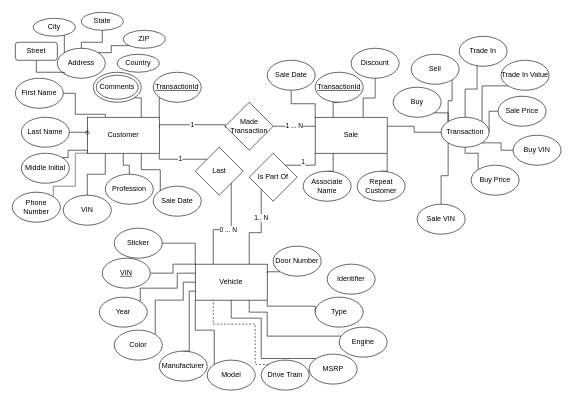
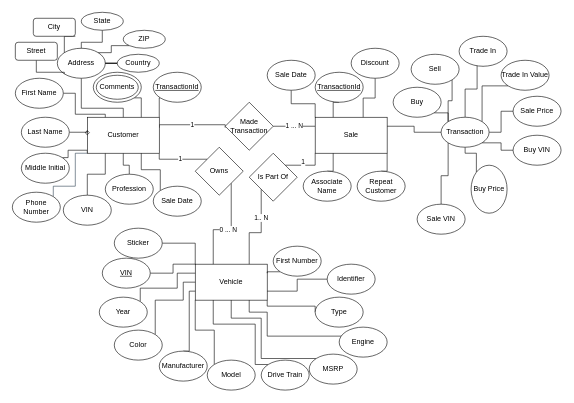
  <mxCell id="0" />
  <mxCell id="1" parent="0" />
  <mxCell id="2" style="edgeStyle=orthogonalEdgeStyle;rounded=0;orthogonalLoop=1;jettySize=auto;html=1;exitX=0;exitY=1;exitDx=0;exitDy=0;entryX=1;entryY=0;entryDx=0;entryDy=0;endArrow=none;endFill=0;" parent="1" source="8" target="26" edge="1"><mxGeometry relative="1" as="geometry"><Array as="points"><mxPoint x="113" y="250" /></Array></mxGeometry></mxCell>
  <mxCell id="3" style="edgeStyle=orthogonalEdgeStyle;rounded=0;orthogonalLoop=1;jettySize=auto;html=1;endArrow=none;endFill=0;exitX=0.5;exitY=1;exitDx=0;exitDy=0;" parent="1" source="8" target="28" edge="1"><mxGeometry relative="1" as="geometry"><mxPoint x="205" y="260" as="sourcePoint" /></mxGeometry></mxCell>
  <mxCell id="4" style="edgeStyle=orthogonalEdgeStyle;rounded=0;orthogonalLoop=1;jettySize=auto;html=1;exitX=0.25;exitY=1;exitDx=0;exitDy=0;entryX=0.5;entryY=0;entryDx=0;entryDy=0;endArrow=none;endFill=0;" parent="1" source="8" target="27" edge="1"><mxGeometry relative="1" as="geometry" /></mxCell>
  <mxCell id="5" value="1" style="edgeStyle=orthogonalEdgeStyle;rounded=0;orthogonalLoop=1;jettySize=auto;html=1;exitX=1;exitY=0.25;exitDx=0;exitDy=0;entryX=0;entryY=0.5;entryDx=0;entryDy=0;endArrow=none;endFill=0;" parent="1" edge="1"><mxGeometry relative="1" as="geometry"><mxPoint x="265" y="212.5" as="sourcePoint" /><mxPoint x="375" y="212.5" as="targetPoint" /><Array as="points"><mxPoint x="375" y="207.5" /></Array></mxGeometry></mxCell>
  <mxCell id="6" value="1" style="edgeStyle=orthogonalEdgeStyle;rounded=0;orthogonalLoop=1;jettySize=auto;html=1;exitX=1;exitY=1;exitDx=0;exitDy=0;entryX=0;entryY=0;entryDx=0;entryDy=0;endArrow=none;endFill=0;" parent="1" source="8" target="70" edge="1"><mxGeometry relative="1" as="geometry"><Array as="points"><mxPoint x="265" y="265" /></Array></mxGeometry></mxCell>
  <mxCell id="7" style="edgeStyle=orthogonalEdgeStyle;rounded=0;orthogonalLoop=1;jettySize=auto;html=1;exitX=0;exitY=1;exitDx=0;exitDy=0;entryX=1;entryY=0;entryDx=0;entryDy=0;endArrow=none;endFill=0;fillColor=#647687;strokeColor=#314354;" parent="1" source="8" target="73" edge="1"><mxGeometry relative="1" as="geometry"><Array as="points"><mxPoint x="125" y="255" /><mxPoint x="125" y="310" /><mxPoint x="88" y="310" /></Array></mxGeometry></mxCell>
  <mxCell id="8" value="Customer" style="rounded=0;whiteSpace=wrap;html=1;" parent="1" vertex="1"><mxGeometry x="145" y="195" width="120" height="60" as="geometry" /></mxCell>
+ <mxCell id="9" style="edgeStyle=orthogonalEdgeStyle;rounded=0;orthogonalLoop=1;jettySize=auto;html=1;exitX=0.5;exitY=1;exitDx=0;exitDy=0;endArrow=none;endFill=0;" parent="1" source="10" target="8" edge="1"><mxGeometry relative="1" as="geometry"><Array as="points"><mxPoint x="135" y="180" /><mxPoint x="205" y="180" /></Array></mxGeometry></mxCell>
  <mxCell id="10" value="Address" style="ellipse;whiteSpace=wrap;html=1;" parent="1" vertex="1"><mxGeometry x="95" y="80" width="80" height="50" as="geometry" /></mxCell>
  <mxCell id="11" style="edgeStyle=orthogonalEdgeStyle;rounded=0;orthogonalLoop=1;jettySize=auto;html=1;exitX=1;exitY=0.5;exitDx=0;exitDy=0;entryX=0.25;entryY=0;entryDx=0;entryDy=0;endArrow=none;endFill=0;" parent="1" source="12" target="8" edge="1"><mxGeometry relative="1" as="geometry"><Array as="points"><mxPoint x="125" y="155" /><mxPoint x="125" y="190" /></Array></mxGeometry></mxCell>
  <mxCell id="12" value="First Name" style="ellipse;whiteSpace=wrap;html=1;" parent="1" vertex="1"><mxGeometry x="25" y="130" width="80" height="50" as="geometry" /></mxCell>
  <mxCell id="13" style="edgeStyle=orthogonalEdgeStyle;rounded=0;orthogonalLoop=1;jettySize=auto;html=1;exitX=1;exitY=0.5;exitDx=0;exitDy=0;entryX=0;entryY=0.5;entryDx=0;entryDy=0;endArrow=diamond;endFill=0;" parent="1" source="14" target="8" edge="1"><mxGeometry relative="1" as="geometry" /></mxCell>
  <mxCell id="14" value="Last Name" style="ellipse;whiteSpace=wrap;html=1;" parent="1" vertex="1"><mxGeometry x="35" y="195" width="80" height="50" as="geometry" /></mxCell>
  <mxCell id="15" style="edgeStyle=orthogonalEdgeStyle;rounded=0;orthogonalLoop=1;jettySize=auto;html=1;exitX=1;exitY=1;exitDx=0;exitDy=0;entryX=0;entryY=0;entryDx=0;entryDy=0;endArrow=none;endFill=0;" parent="1" source="16" target="10" edge="1"><mxGeometry relative="1" as="geometry" /></mxCell>
- <mxCell id="16" value="City" style="ellipse;whiteSpace=wrap;html=1;" parent="1" vertex="1"><mxGeometry x="55" y="30" width="70" height="30" as="geometry" /></mxCell>
+ <mxCell id="16" value="City" style="whiteSpace=wrap;html=1;rounded=1;" parent="1" vertex="1"><mxGeometry x="55" y="30" width="70" height="30" as="geometry" /></mxCell>
  <mxCell id="17" style="edgeStyle=orthogonalEdgeStyle;rounded=0;orthogonalLoop=1;jettySize=auto;html=1;exitX=0.5;exitY=1;exitDx=0;exitDy=0;entryX=0.5;entryY=0;entryDx=0;entryDy=0;endArrow=none;endFill=0;" parent="1" source="18" target="10" edge="1"><mxGeometry relative="1" as="geometry" /></mxCell>
  <mxCell id="18" value="State" style="ellipse;whiteSpace=wrap;html=1;" parent="1" vertex="1"><mxGeometry x="135" y="20" width="70" height="30" as="geometry" /></mxCell>
  <mxCell id="19" style="edgeStyle=orthogonalEdgeStyle;rounded=0;orthogonalLoop=1;jettySize=auto;html=1;exitX=0;exitY=1;exitDx=0;exitDy=0;entryX=1;entryY=0;entryDx=0;entryDy=0;endArrow=none;endFill=0;" parent="1" source="20" target="10" edge="1"><mxGeometry relative="1" as="geometry" /></mxCell>
  <mxCell id="20" value="ZIP" style="ellipse;whiteSpace=wrap;html=1;" parent="1" vertex="1"><mxGeometry x="205" y="50" width="70" height="30" as="geometry" /></mxCell>
+ <mxCell id="21" style="edgeStyle=orthogonalEdgeStyle;rounded=0;orthogonalLoop=1;jettySize=auto;html=1;exitX=0;exitY=0.5;exitDx=0;exitDy=0;endArrow=none;endFill=0;" parent="1" source="22" target="10" edge="1"><mxGeometry relative="1" as="geometry" /></mxCell>
  <mxCell id="22" value="Country" style="ellipse;whiteSpace=wrap;html=1;" parent="1" vertex="1"><mxGeometry x="195" y="90" width="70" height="30" as="geometry" /></mxCell>
  <mxCell id="23" value="1 ... N" style="edgeStyle=orthogonalEdgeStyle;rounded=0;orthogonalLoop=1;jettySize=auto;html=1;exitX=0;exitY=0.25;exitDx=0;exitDy=0;entryX=1;entryY=0.5;entryDx=0;entryDy=0;endArrow=none;endFill=0;" parent="1" source="24" target="65" edge="1"><mxGeometry relative="1" as="geometry"><mxPoint as="offset" /></mxGeometry></mxCell>
  <mxCell id="24" value="Sale" style="rounded=0;whiteSpace=wrap;html=1;" parent="1" vertex="1"><mxGeometry x="525" y="195" width="120" height="60" as="geometry" /></mxCell>
  <mxCell id="25" value="Vehicle" style="rounded=0;whiteSpace=wrap;html=1;" parent="1" vertex="1"><mxGeometry x="325" y="440" width="120" height="60" as="geometry" /></mxCell>
  <mxCell id="26" value="Middle Initial" style="ellipse;whiteSpace=wrap;html=1;" parent="1" vertex="1"><mxGeometry x="35" y="255" width="80" height="50" as="geometry" /></mxCell>
  <mxCell id="27" value="VIN" style="ellipse;whiteSpace=wrap;html=1;" parent="1" vertex="1"><mxGeometry x="105" y="325" width="80" height="50" as="geometry" /></mxCell>
  <mxCell id="28" value="Profession" style="ellipse;whiteSpace=wrap;html=1;" parent="1" vertex="1"><mxGeometry x="175" y="290" width="80" height="50" as="geometry" /></mxCell>
  <mxCell id="29" style="edgeStyle=orthogonalEdgeStyle;rounded=0;orthogonalLoop=1;jettySize=auto;html=1;exitX=1;exitY=1;exitDx=0;exitDy=0;entryX=0.75;entryY=0;entryDx=0;entryDy=0;endArrow=none;endFill=0;" parent="1" source="30" target="8" edge="1"><mxGeometry relative="1" as="geometry" /></mxCell>
  <mxCell id="30" value="Comments" style="ellipse;whiteSpace=wrap;html=1;" parent="1" vertex="1"><mxGeometry x="155" y="120" width="80" height="50" as="geometry" /></mxCell>
  <mxCell id="31" style="edgeStyle=orthogonalEdgeStyle;rounded=0;orthogonalLoop=1;jettySize=auto;html=1;exitX=0;exitY=0;exitDx=0;exitDy=0;entryX=0.75;entryY=1;entryDx=0;entryDy=0;endArrow=none;endFill=0;" parent="1" source="32" target="8" edge="1"><mxGeometry relative="1" as="geometry" /></mxCell>
  <mxCell id="32" value="Sale Date" style="ellipse;whiteSpace=wrap;html=1;" parent="1" vertex="1"><mxGeometry x="255" y="310" width="80" height="50" as="geometry" /></mxCell>
  <mxCell id="33" style="edgeStyle=orthogonalEdgeStyle;rounded=0;orthogonalLoop=1;jettySize=auto;html=1;exitX=0.5;exitY=1;exitDx=0;exitDy=0;entryX=0;entryY=0;entryDx=0;entryDy=0;endArrow=none;endFill=0;" parent="1" source="34" target="24" edge="1"><mxGeometry relative="1" as="geometry" /></mxCell>
  <mxCell id="34" value="Sale Date" style="ellipse;whiteSpace=wrap;html=1;" parent="1" vertex="1"><mxGeometry x="445" y="100" width="80" height="50" as="geometry" /></mxCell>
  <mxCell id="35" style="edgeStyle=orthogonalEdgeStyle;rounded=0;orthogonalLoop=1;jettySize=auto;html=1;exitX=0.5;exitY=1;exitDx=0;exitDy=0;endArrow=none;endFill=0;" parent="1" source="36" target="24" edge="1"><mxGeometry relative="1" as="geometry"><Array as="points"><mxPoint x="625" y="163" /><mxPoint x="605" y="163" /></Array></mxGeometry></mxCell>
  <mxCell id="36" value="Discount" style="ellipse;whiteSpace=wrap;html=1;" parent="1" vertex="1"><mxGeometry x="585" y="80" width="80" height="50" as="geometry" /></mxCell>
  <mxCell id="37" style="edgeStyle=orthogonalEdgeStyle;rounded=0;orthogonalLoop=1;jettySize=auto;html=1;exitX=0;exitY=1;exitDx=0;exitDy=0;entryX=1;entryY=0;entryDx=0;entryDy=0;endArrow=none;endFill=0;" parent="1" source="38" target="94" edge="1"><mxGeometry relative="1" as="geometry" /></mxCell>
  <mxCell id="38" value="Trade In Value" style="ellipse;whiteSpace=wrap;html=1;" parent="1" vertex="1"><mxGeometry x="835" y="100" width="80" height="50" as="geometry" /></mxCell>
  <mxCell id="39" style="edgeStyle=orthogonalEdgeStyle;rounded=0;orthogonalLoop=1;jettySize=auto;html=1;exitX=0.5;exitY=0;exitDx=0;exitDy=0;entryX=1;entryY=1;entryDx=0;entryDy=0;endArrow=none;endFill=0;" parent="1" source="40" target="24" edge="1"><mxGeometry relative="1" as="geometry" /></mxCell>
  <mxCell id="40" value="Repeat Customer" style="ellipse;whiteSpace=wrap;html=1;" parent="1" vertex="1"><mxGeometry x="595" y="285" width="80" height="50" as="geometry" /></mxCell>
  <mxCell id="41" style="edgeStyle=orthogonalEdgeStyle;rounded=0;orthogonalLoop=1;jettySize=auto;html=1;exitX=0;exitY=0.5;exitDx=0;exitDy=0;entryX=1;entryY=0.5;entryDx=0;entryDy=0;endArrow=none;endFill=0;" parent="1" source="42" target="94" edge="1"><mxGeometry relative="1" as="geometry" /></mxCell>
- <mxCell id="42" value="Sale Price" style="ellipse;whiteSpace=wrap;html=1;" parent="1" vertex="1"><mxGeometry x="830" y="160" width="80" height="50" as="geometry" /></mxCell>
+ <mxCell id="42" value="Sale Price" style="ellipse;whiteSpace=wrap;html=1;" parent="1" vertex="1"><mxGeometry x="855" y="160" width="80" height="50" as="geometry" /></mxCell>
  <mxCell id="43" style="edgeStyle=orthogonalEdgeStyle;rounded=0;orthogonalLoop=1;jettySize=auto;html=1;exitX=1;exitY=0.5;exitDx=0;exitDy=0;entryX=0;entryY=0;entryDx=0;entryDy=0;endArrow=none;endFill=0;" parent="1" source="44" target="25" edge="1"><mxGeometry relative="1" as="geometry"><Array as="points"><mxPoint x="288" y="455" /><mxPoint x="288" y="440" /></Array></mxGeometry></mxCell>
  <mxCell id="44" value="&lt;u&gt;VIN&lt;/u&gt;" style="ellipse;whiteSpace=wrap;html=1;" parent="1" vertex="1"><mxGeometry x="170" y="430" width="80" height="50" as="geometry" /></mxCell>
  <mxCell id="45" style="edgeStyle=orthogonalEdgeStyle;rounded=0;orthogonalLoop=1;jettySize=auto;html=1;exitX=1;exitY=0;exitDx=0;exitDy=0;entryX=0;entryY=0.25;entryDx=0;entryDy=0;endArrow=none;endFill=0;" parent="1" source="46" target="25" edge="1"><mxGeometry relative="1" as="geometry"><Array as="points"><mxPoint x="233" y="480" /><mxPoint x="295" y="480" /><mxPoint x="295" y="455" /></Array></mxGeometry></mxCell>
  <mxCell id="46" value="Year" style="ellipse;whiteSpace=wrap;html=1;" parent="1" vertex="1"><mxGeometry x="165" y="495" width="80" height="50" as="geometry" /></mxCell>
  <mxCell id="47" style="edgeStyle=orthogonalEdgeStyle;rounded=0;orthogonalLoop=1;jettySize=auto;html=1;exitX=0.5;exitY=0;exitDx=0;exitDy=0;entryX=0;entryY=0.75;entryDx=0;entryDy=0;endArrow=none;endFill=0;" parent="1" source="48" target="25" edge="1"><mxGeometry relative="1" as="geometry"><Array as="points"><mxPoint x="315" y="585" /><mxPoint x="315" y="485" /></Array></mxGeometry></mxCell>
  <mxCell id="48" value="Manufacturer" style="ellipse;whiteSpace=wrap;html=1;" parent="1" vertex="1"><mxGeometry x="265" y="585" width="80" height="50" as="geometry" /></mxCell>
  <mxCell id="49" style="edgeStyle=orthogonalEdgeStyle;rounded=0;orthogonalLoop=1;jettySize=auto;html=1;exitX=0;exitY=0;exitDx=0;exitDy=0;entryX=0;entryY=1;entryDx=0;entryDy=0;endArrow=none;endFill=0;" parent="1" source="50" target="25" edge="1"><mxGeometry relative="1" as="geometry" /></mxCell>
  <mxCell id="50" value="Model" style="ellipse;whiteSpace=wrap;html=1;" parent="1" vertex="1"><mxGeometry x="345" y="600" width="80" height="50" as="geometry" /></mxCell>
- <mxCell id="51" style="edgeStyle=orthogonalEdgeStyle;rounded=0;orthogonalLoop=1;jettySize=auto;html=1;exitX=0;exitY=0;exitDx=0;exitDy=0;entryX=0.25;entryY=1;entryDx=0;entryDy=0;endArrow=none;endFill=0;dashed=1;" parent="1" source="52" target="25" edge="1"><mxGeometry relative="1" as="geometry"><Array as="points"><mxPoint x="425" y="607" /><mxPoint x="425" y="540" /><mxPoint x="355" y="540" /></Array></mxGeometry></mxCell>
+ <mxCell id="51" style="edgeStyle=orthogonalEdgeStyle;rounded=0;orthogonalLoop=1;jettySize=auto;html=1;exitX=0;exitY=0;exitDx=0;exitDy=0;entryX=0.25;entryY=1;entryDx=0;entryDy=0;endArrow=none;endFill=0;" parent="1" source="52" target="25" edge="1"><mxGeometry relative="1" as="geometry"><Array as="points"><mxPoint x="425" y="607" /><mxPoint x="425" y="540" /><mxPoint x="355" y="540" /></Array></mxGeometry></mxCell>
  <mxCell id="52" value="Drive Train" style="ellipse;whiteSpace=wrap;html=1;" parent="1" vertex="1"><mxGeometry x="435" y="600" width="80" height="50" as="geometry" /></mxCell>
  <mxCell id="53" style="edgeStyle=orthogonalEdgeStyle;rounded=0;orthogonalLoop=1;jettySize=auto;html=1;exitX=0;exitY=0.5;exitDx=0;exitDy=0;entryX=0.75;entryY=1;entryDx=0;entryDy=0;endArrow=none;endFill=0;" parent="1" source="54" target="25" edge="1"><mxGeometry relative="1" as="geometry"><Array as="points"><mxPoint x="585" y="560" /><mxPoint x="445" y="560" /><mxPoint x="445" y="520" /><mxPoint x="415" y="520" /></Array></mxGeometry></mxCell>
  <mxCell id="54" value="Engine" style="ellipse;whiteSpace=wrap;html=1;" parent="1" vertex="1"><mxGeometry x="565" y="545" width="80" height="50" as="geometry" /></mxCell>
+ <mxCell id="55" style="edgeStyle=orthogonalEdgeStyle;rounded=0;orthogonalLoop=1;jettySize=auto;html=1;exitX=0;exitY=0.5;exitDx=0;exitDy=0;entryX=1;entryY=0.75;entryDx=0;entryDy=0;endArrow=none;endFill=0;" parent="1" source="56" target="25" edge="1"><mxGeometry relative="1" as="geometry" /></mxCell>
  <mxCell id="56" value="Identifier" style="ellipse;whiteSpace=wrap;html=1;" parent="1" vertex="1"><mxGeometry x="545" y="440" width="80" height="50" as="geometry" /></mxCell>
  <mxCell id="57" style="edgeStyle=orthogonalEdgeStyle;rounded=0;orthogonalLoop=1;jettySize=auto;html=1;exitX=0;exitY=1;exitDx=0;exitDy=0;entryX=1;entryY=0.25;entryDx=0;entryDy=0;endArrow=none;endFill=0;" parent="1" source="58" target="25" edge="1"><mxGeometry relative="1" as="geometry" /></mxCell>
- <mxCell id="58" value="Door Number" style="ellipse;whiteSpace=wrap;html=1;" parent="1" vertex="1"><mxGeometry x="455" y="410" width="80" height="50" as="geometry" /></mxCell>
+ <mxCell id="58" value="First Number" style="ellipse;whiteSpace=wrap;html=1;" parent="1" vertex="1"><mxGeometry x="455" y="410" width="80" height="50" as="geometry" /></mxCell>
  <mxCell id="59" style="edgeStyle=orthogonalEdgeStyle;rounded=0;orthogonalLoop=1;jettySize=auto;html=1;exitX=1;exitY=0;exitDx=0;exitDy=0;entryX=0;entryY=0.5;entryDx=0;entryDy=0;endArrow=none;endFill=0;" parent="1" source="60" target="25" edge="1"><mxGeometry relative="1" as="geometry"><Array as="points"><mxPoint x="258" y="500" /><mxPoint x="305" y="500" /><mxPoint x="305" y="470" /></Array></mxGeometry></mxCell>
  <mxCell id="60" value="Color" style="ellipse;whiteSpace=wrap;html=1;" parent="1" vertex="1"><mxGeometry x="190" y="550" width="80" height="50" as="geometry" /></mxCell>
  <mxCell id="61" style="edgeStyle=orthogonalEdgeStyle;rounded=0;orthogonalLoop=1;jettySize=auto;html=1;exitX=0;exitY=0.5;exitDx=0;exitDy=0;entryX=1;entryY=1;entryDx=0;entryDy=0;endArrow=none;endFill=0;" parent="1" source="62" target="25" edge="1"><mxGeometry relative="1" as="geometry"><Array as="points"><mxPoint x="525" y="510" /><mxPoint x="445" y="510" /></Array></mxGeometry></mxCell>
  <mxCell id="62" value="Type" style="ellipse;whiteSpace=wrap;html=1;" parent="1" vertex="1"><mxGeometry x="525" y="495" width="80" height="50" as="geometry" /></mxCell>
  <mxCell id="63" style="edgeStyle=orthogonalEdgeStyle;rounded=0;orthogonalLoop=1;jettySize=auto;html=1;exitX=0;exitY=0;exitDx=0;exitDy=0;entryX=0.5;entryY=1;entryDx=0;entryDy=0;endArrow=none;endFill=0;" parent="1" source="64" target="25" edge="1"><mxGeometry relative="1" as="geometry"><Array as="points"><mxPoint x="435" y="597" /><mxPoint x="435" y="530" /><mxPoint x="385" y="530" /></Array></mxGeometry></mxCell>
  <mxCell id="64" value="MSRP" style="ellipse;whiteSpace=wrap;html=1;" parent="1" vertex="1"><mxGeometry x="515" y="590" width="80" height="50" as="geometry" /></mxCell>
  <mxCell id="65" value="Made Transaction" style="rhombus;whiteSpace=wrap;html=1;" parent="1" vertex="1"><mxGeometry x="375" y="170" width="80" height="80" as="geometry" /></mxCell>
  <mxCell id="66" value="1.. N" style="edgeStyle=orthogonalEdgeStyle;rounded=0;orthogonalLoop=1;jettySize=auto;html=1;exitX=0;exitY=1;exitDx=0;exitDy=0;entryX=0.75;entryY=0;entryDx=0;entryDy=0;endArrow=none;endFill=0;" parent="1" source="68" target="25" edge="1"><mxGeometry x="-0.333" relative="1" as="geometry"><mxPoint as="offset" /></mxGeometry></mxCell>
  <mxCell id="67" value="1" style="edgeStyle=orthogonalEdgeStyle;rounded=0;orthogonalLoop=1;jettySize=auto;html=1;exitX=1;exitY=0;exitDx=0;exitDy=0;entryX=0;entryY=1;entryDx=0;entryDy=0;endArrow=none;endFill=0;" parent="1" source="68" target="24" edge="1"><mxGeometry x="-0.143" y="5" relative="1" as="geometry"><mxPoint as="offset" /></mxGeometry></mxCell>
  <mxCell id="68" value="Is Part Of" style="rhombus;whiteSpace=wrap;html=1;" parent="1" vertex="1"><mxGeometry x="415" y="255" width="80" height="80" as="geometry" /></mxCell>
  <mxCell id="69" value="0 ... N" style="edgeStyle=orthogonalEdgeStyle;rounded=0;orthogonalLoop=1;jettySize=auto;html=1;exitX=1;exitY=1;exitDx=0;exitDy=0;entryX=0.25;entryY=0;entryDx=0;entryDy=0;endArrow=none;endFill=0;" parent="1" source="70" target="25" edge="1"><mxGeometry relative="1" as="geometry" /></mxCell>
- <mxCell id="70" value="Last" style="rhombus;whiteSpace=wrap;html=1;" parent="1" vertex="1"><mxGeometry x="325" y="245" width="80" height="80" as="geometry" /></mxCell>
+ <mxCell id="70" value="Owns" style="rhombus;whiteSpace=wrap;html=1;" parent="1" vertex="1"><mxGeometry x="325" y="245" width="80" height="80" as="geometry" /></mxCell>
  <mxCell id="71" style="edgeStyle=orthogonalEdgeStyle;rounded=0;orthogonalLoop=1;jettySize=auto;html=1;exitX=0.5;exitY=1;exitDx=0;exitDy=0;entryX=0;entryY=1;entryDx=0;entryDy=0;endArrow=none;endFill=0;" parent="1" source="72" target="10" edge="1"><mxGeometry relative="1" as="geometry" /></mxCell>
  <mxCell id="72" value="Street" style="whiteSpace=wrap;html=1;rounded=1;" parent="1" vertex="1"><mxGeometry x="25" y="70" width="70" height="30" as="geometry" /></mxCell>
  <mxCell id="73" value="Phone Number" style="ellipse;whiteSpace=wrap;html=1;" parent="1" vertex="1"><mxGeometry x="20" y="320" width="80" height="50" as="geometry" /></mxCell>
  <mxCell id="74" style="edgeStyle=orthogonalEdgeStyle;rounded=0;orthogonalLoop=1;jettySize=auto;html=1;exitX=0;exitY=1;exitDx=0;exitDy=0;entryX=1;entryY=0;entryDx=0;entryDy=0;endArrow=none;endFill=0;" parent="1" source="75" target="8" edge="1"><mxGeometry relative="1" as="geometry" /></mxCell>
  <mxCell id="75" value="TransactionId" style="ellipse;whiteSpace=wrap;html=1;fontStyle=4;" parent="1" vertex="1"><mxGeometry x="255" y="120" width="80" height="50" as="geometry" /></mxCell>
  <mxCell id="76" style="edgeStyle=orthogonalEdgeStyle;rounded=0;orthogonalLoop=1;jettySize=auto;html=1;exitX=0.5;exitY=0;exitDx=0;exitDy=0;entryX=0.25;entryY=1;entryDx=0;entryDy=0;endArrow=none;endFill=0;" parent="1" source="77" target="24" edge="1"><mxGeometry relative="1" as="geometry" /></mxCell>
  <mxCell id="77" value="Associate Name" style="ellipse;whiteSpace=wrap;html=1;" parent="1" vertex="1"><mxGeometry x="505" y="285" width="80" height="50" as="geometry" /></mxCell>
  <mxCell id="78" style="edgeStyle=orthogonalEdgeStyle;rounded=0;orthogonalLoop=1;jettySize=auto;html=1;exitX=0.5;exitY=1;exitDx=0;exitDy=0;entryX=0.25;entryY=0;entryDx=0;entryDy=0;endArrow=none;endFill=0;" parent="1" source="79" target="24" edge="1"><mxGeometry relative="1" as="geometry" /></mxCell>
  <mxCell id="79" value="TransactionId" style="ellipse;whiteSpace=wrap;html=1;fontStyle=4;" parent="1" vertex="1"><mxGeometry x="525" y="120" width="80" height="50" as="geometry" /></mxCell>
  <mxCell id="80" value="" style="ellipse;whiteSpace=wrap;html=1;fillColor=none;" parent="1" vertex="1"><mxGeometry x="160" y="125" width="70" height="40" as="geometry" /></mxCell>
  <mxCell id="81" style="edgeStyle=orthogonalEdgeStyle;rounded=0;orthogonalLoop=1;jettySize=auto;html=1;exitX=1;exitY=1;exitDx=0;exitDy=0;entryX=0;entryY=0;entryDx=0;entryDy=0;endArrow=none;endFill=0;" parent="1" source="82" target="94" edge="1"><mxGeometry relative="1" as="geometry" /></mxCell>
  <mxCell id="82" value="Buy" style="ellipse;whiteSpace=wrap;html=1;" parent="1" vertex="1"><mxGeometry x="655" y="145" width="80" height="50" as="geometry" /></mxCell>
  <mxCell id="83" style="edgeStyle=orthogonalEdgeStyle;rounded=0;orthogonalLoop=1;jettySize=auto;html=1;exitX=0.5;exitY=1;exitDx=0;exitDy=0;entryX=0.5;entryY=0;entryDx=0;entryDy=0;endArrow=none;endFill=0;" parent="1" source="84" target="94" edge="1"><mxGeometry relative="1" as="geometry"><Array as="points"><mxPoint x="795" y="100" /><mxPoint x="795" y="148" /><mxPoint x="775" y="148" /></Array></mxGeometry></mxCell>
  <mxCell id="84" value="Trade In" style="ellipse;whiteSpace=wrap;html=1;" parent="1" vertex="1"><mxGeometry x="765" y="60" width="80" height="50" as="geometry" /></mxCell>
  <mxCell id="85" style="edgeStyle=orthogonalEdgeStyle;rounded=0;orthogonalLoop=1;jettySize=auto;html=1;exitX=1;exitY=1;exitDx=0;exitDy=0;entryX=0;entryY=0;entryDx=0;entryDy=0;endArrow=none;endFill=0;" parent="1" source="86" target="94" edge="1"><mxGeometry relative="1" as="geometry" /></mxCell>
  <mxCell id="86" value="Sell" style="ellipse;whiteSpace=wrap;html=1;" parent="1" vertex="1"><mxGeometry x="685" y="90" width="80" height="50" as="geometry" /></mxCell>
  <mxCell id="87" style="edgeStyle=orthogonalEdgeStyle;rounded=0;orthogonalLoop=1;jettySize=auto;html=1;exitX=0.5;exitY=0;exitDx=0;exitDy=0;entryX=0;entryY=1;entryDx=0;entryDy=0;endArrow=none;endFill=0;" parent="1" source="88" target="94" edge="1"><mxGeometry relative="1" as="geometry" /></mxCell>
  <mxCell id="88" value="Sale VIN" style="ellipse;whiteSpace=wrap;html=1;" parent="1" vertex="1"><mxGeometry x="695" y="340" width="80" height="50" as="geometry" /></mxCell>
  <mxCell id="89" style="edgeStyle=orthogonalEdgeStyle;rounded=0;orthogonalLoop=1;jettySize=auto;html=1;exitX=0;exitY=0.5;exitDx=0;exitDy=0;entryX=1;entryY=1;entryDx=0;entryDy=0;endArrow=none;endFill=0;" parent="1" source="90" target="94" edge="1"><mxGeometry relative="1" as="geometry" /></mxCell>
  <mxCell id="90" value="Buy VIN" style="ellipse;whiteSpace=wrap;html=1;" parent="1" vertex="1"><mxGeometry x="855" y="225" width="80" height="50" as="geometry" /></mxCell>
  <mxCell id="91" style="edgeStyle=orthogonalEdgeStyle;rounded=0;orthogonalLoop=1;jettySize=auto;html=1;exitX=0;exitY=0;exitDx=0;exitDy=0;entryX=0.5;entryY=1;entryDx=0;entryDy=0;endArrow=none;endFill=0;" parent="1" source="92" target="94" edge="1"><mxGeometry relative="1" as="geometry" /></mxCell>
- <mxCell id="92" value="Buy Price" style="ellipse;whiteSpace=wrap;html=1;" parent="1" vertex="1"><mxGeometry x="785" y="275" width="80" height="50" as="geometry" /></mxCell>
+ <mxCell id="92" value="Buy Price" style="ellipse;whiteSpace=wrap;html=1;" parent="1" vertex="1"><mxGeometry x="785" y="275" width="60" height="80" as="geometry" /></mxCell>
  <mxCell id="93" style="edgeStyle=orthogonalEdgeStyle;rounded=0;orthogonalLoop=1;jettySize=auto;html=1;exitX=0;exitY=0.5;exitDx=0;exitDy=0;entryX=1;entryY=0.25;entryDx=0;entryDy=0;endArrow=none;endFill=0;" parent="1" source="94" target="24" edge="1"><mxGeometry relative="1" as="geometry" /></mxCell>
  <mxCell id="94" value="Transaction" style="ellipse;whiteSpace=wrap;html=1;" parent="1" vertex="1"><mxGeometry x="735" y="195" width="80" height="50" as="geometry" /></mxCell>
  <mxCell id="95" style="edgeStyle=orthogonalEdgeStyle;rounded=0;orthogonalLoop=1;jettySize=auto;html=1;exitX=1;exitY=0.5;exitDx=0;exitDy=0;entryX=0;entryY=0;entryDx=0;entryDy=0;endArrow=none;endFill=0;" parent="1" source="96" target="25" edge="1"><mxGeometry relative="1" as="geometry" /></mxCell>
  <mxCell id="96" value="Sticker" style="ellipse;whiteSpace=wrap;html=1;" parent="1" vertex="1"><mxGeometry x="190" y="380" width="80" height="50" as="geometry" /></mxCell>
